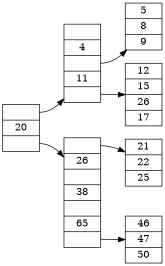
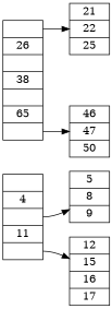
  digraph {
    rankdir=LR
    node [shape=record]
    edge [tailport=C0]
-   n1 [label="<C0>|20|<C1>"]
    n2 [label="<C0>|4|<C1>|11|<C2>"]
    n3 [label="<C0>|26|<C1>|38|<C2>|65|<C3>"]
    n4 [label="5|8|9"]
-   n5 [label="12|15|26|17"]
+   n5 [label="12|15|16|17"]
    n6 [label="21|22|25"]
    n7 [label="46|47|50"]
-   n1 -> n2
-   n1 -> n3 [tailport=C1]
    n2 -> n4 [tailport=C1]
    n2 -> n5 [tailport=C2]
    n3 -> n6
    n3 -> n7 [tailport=C3]
  }
